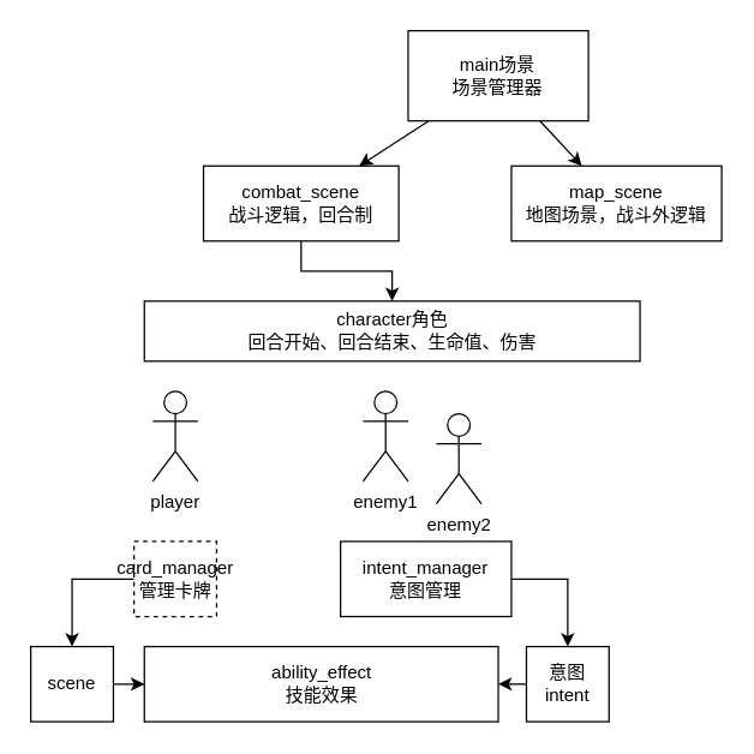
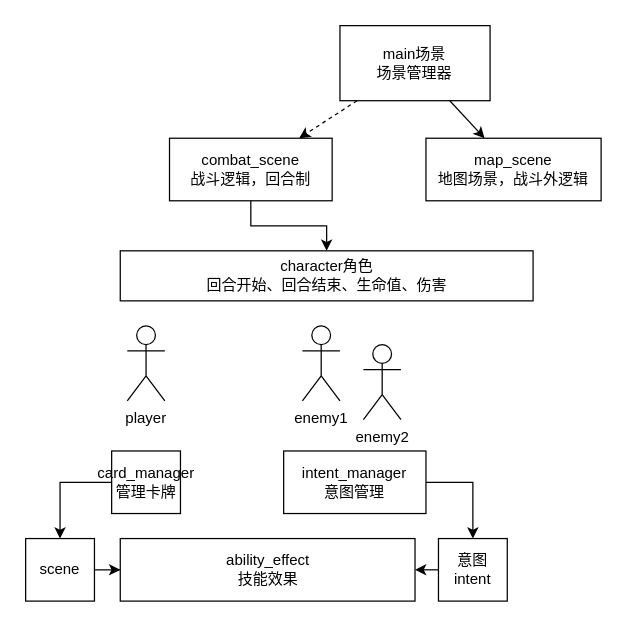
  <mxCell id="0" />
  <mxCell id="1" parent="0" />
- <mxCell id="2" style="rounded=0;orthogonalLoop=1;jettySize=auto;html=1;" edge="1" parent="1" source="4" target="6"><mxGeometry relative="1" as="geometry" /></mxCell>
+ <mxCell id="2" style="rounded=0;orthogonalLoop=1;jettySize=auto;html=1;dashed=1;" edge="1" parent="1" source="4" target="6"><mxGeometry relative="1" as="geometry" /></mxCell>
  <mxCell id="3" style="rounded=0;orthogonalLoop=1;jettySize=auto;html=1;" edge="1" parent="1" source="4" target="7"><mxGeometry relative="1" as="geometry" /></mxCell>
  <mxCell id="4" value="main场景&lt;br&gt;场景管理器" style="rounded=0;whiteSpace=wrap;html=1;" vertex="1" parent="1"><mxGeometry x="271.25" y="20" width="120" height="60" as="geometry" /></mxCell>
  <mxCell id="5" style="edgeStyle=orthogonalEdgeStyle;rounded=0;orthogonalLoop=1;jettySize=auto;html=1;" edge="1" parent="1" source="6" target="16"><mxGeometry relative="1" as="geometry" /></mxCell>
  <mxCell id="6" value="combat_scene&lt;br&gt;战斗逻辑，回合制" style="rounded=0;whiteSpace=wrap;html=1;" vertex="1" parent="1"><mxGeometry x="135" y="110" width="130" height="50" as="geometry" /></mxCell>
  <mxCell id="7" value="map_scene&lt;br&gt;地图场景，战斗外逻辑" style="rounded=0;whiteSpace=wrap;html=1;" vertex="1" parent="1"><mxGeometry x="340" y="110" width="140" height="50" as="geometry" /></mxCell>
  <mxCell id="8" value="player" style="shape=umlActor;verticalLabelPosition=bottom;verticalAlign=top;html=1;outlineConnect=0;" vertex="1" parent="1"><mxGeometry x="101.25" y="260" width="30" height="60" as="geometry" /></mxCell>
  <mxCell id="9" value="enemy1" style="shape=umlActor;verticalLabelPosition=bottom;verticalAlign=top;html=1;outlineConnect=0;" vertex="1" parent="1"><mxGeometry x="241.25" y="260" width="30" height="60" as="geometry" /></mxCell>
  <mxCell id="10" value="enemy2" style="shape=umlActor;verticalLabelPosition=bottom;verticalAlign=top;html=1;outlineConnect=0;" vertex="1" parent="1"><mxGeometry x="290" y="275" width="30" height="60" as="geometry" /></mxCell>
  <mxCell id="11" value="scene" style="rounded=0;whiteSpace=wrap;html=1;" vertex="1" parent="1"><mxGeometry x="20" y="430" width="55" height="50" as="geometry" /></mxCell>
  <mxCell id="12" value="意图intent" style="rounded=0;whiteSpace=wrap;html=1;" vertex="1" parent="1"><mxGeometry x="350" y="430" width="55" height="50" as="geometry" /></mxCell>
  <mxCell id="13" value="ability_effect&lt;br&gt;技能效果" style="rounded=0;whiteSpace=wrap;html=1;" vertex="1" parent="1"><mxGeometry x="95.63" y="430" width="235.62" height="50" as="geometry" /></mxCell>
  <mxCell id="14" style="edgeStyle=orthogonalEdgeStyle;rounded=0;orthogonalLoop=1;jettySize=auto;html=1;entryX=1;entryY=0.5;entryDx=0;entryDy=0;exitX=0;exitY=0.5;exitDx=0;exitDy=0;" edge="1" parent="1" source="12" target="13"><mxGeometry relative="1" as="geometry" /></mxCell>
  <mxCell id="15" style="edgeStyle=orthogonalEdgeStyle;rounded=0;orthogonalLoop=1;jettySize=auto;html=1;entryX=0;entryY=0.5;entryDx=0;entryDy=0;" edge="1" parent="1" source="11" target="13"><mxGeometry relative="1" as="geometry" /></mxCell>
  <mxCell id="16" value="character角色&lt;br&gt;回合开始、回合结束、生命值、伤害" style="rounded=0;whiteSpace=wrap;html=1;" vertex="1" parent="1"><mxGeometry x="95.63" y="200" width="330" height="40" as="geometry" /></mxCell>
  <mxCell id="17" style="edgeStyle=orthogonalEdgeStyle;rounded=0;orthogonalLoop=1;jettySize=auto;html=1;entryX=0.5;entryY=0;entryDx=0;entryDy=0;" edge="1" parent="1" source="18" target="11"><mxGeometry relative="1" as="geometry" /></mxCell>
- <mxCell id="18" value="card_manager&lt;br&gt;管理卡牌" style="rounded=0;whiteSpace=wrap;html=1;dashed=1;" vertex="1" parent="1"><mxGeometry x="88.75" y="360" width="55" height="50" as="geometry" /></mxCell>
+ <mxCell id="18" value="card_manager&lt;br&gt;管理卡牌" style="rounded=0;whiteSpace=wrap;html=1;" vertex="1" parent="1"><mxGeometry x="88.75" y="360" width="55" height="50" as="geometry" /></mxCell>
  <mxCell id="19" style="edgeStyle=orthogonalEdgeStyle;rounded=0;orthogonalLoop=1;jettySize=auto;html=1;entryX=0.5;entryY=0;entryDx=0;entryDy=0;" edge="1" parent="1" source="20" target="12"><mxGeometry relative="1" as="geometry" /></mxCell>
  <mxCell id="20" value="intent_manager&lt;br&gt;意图管理" style="rounded=0;whiteSpace=wrap;html=1;" vertex="1" parent="1"><mxGeometry x="226.25" y="360" width="113.75" height="50" as="geometry" /></mxCell>
